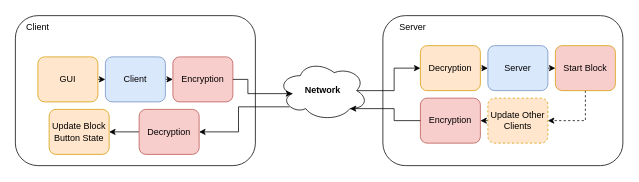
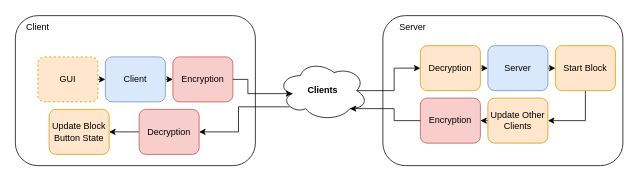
  <mxCell id="0" />
  <mxCell id="1" parent="0" />
  <mxCell id="2" value="" style="rounded=1;whiteSpace=wrap;html=1;" vertex="1" parent="1"><mxGeometry x="510" y="20" width="320" height="200" as="geometry" /></mxCell>
  <mxCell id="3" value="" style="rounded=1;whiteSpace=wrap;html=1;" vertex="1" parent="1"><mxGeometry x="20" y="20" width="320" height="200" as="geometry" /></mxCell>
  <mxCell id="4" style="edgeStyle=orthogonalEdgeStyle;rounded=0;orthogonalLoop=1;jettySize=auto;html=1;exitX=0.875;exitY=0.5;exitDx=0;exitDy=0;exitPerimeter=0;entryX=0;entryY=0.5;entryDx=0;entryDy=0;" edge="1" parent="1" source="6" target="16"><mxGeometry relative="1" as="geometry" /></mxCell>
  <mxCell id="5" style="edgeStyle=orthogonalEdgeStyle;rounded=0;orthogonalLoop=1;jettySize=auto;html=1;exitX=0.13;exitY=0.77;exitDx=0;exitDy=0;exitPerimeter=0;entryX=1;entryY=0.5;entryDx=0;entryDy=0;" edge="1" parent="1" source="6" target="26"><mxGeometry relative="1" as="geometry" /></mxCell>
- <mxCell id="6" value="&lt;b&gt;Network&lt;/b&gt;" style="ellipse;shape=cloud;whiteSpace=wrap;html=1;" vertex="1" parent="1"><mxGeometry x="370" y="80" width="120" height="80" as="geometry" /></mxCell>
+ <mxCell id="6" value="&lt;b&gt;Clients&lt;/b&gt;" style="ellipse;shape=cloud;whiteSpace=wrap;html=1;" vertex="1" parent="1"><mxGeometry x="370" y="80" width="120" height="80" as="geometry" /></mxCell>
  <mxCell id="7" style="edgeStyle=orthogonalEdgeStyle;rounded=0;orthogonalLoop=1;jettySize=auto;html=1;exitX=1;exitY=0.5;exitDx=0;exitDy=0;entryX=0;entryY=0.5;entryDx=0;entryDy=0;" edge="1" parent="1" source="8" target="12"><mxGeometry relative="1" as="geometry" /></mxCell>
- <mxCell id="8" value="GUI" style="rounded=1;whiteSpace=wrap;html=1;fillColor=#ffe6cc;strokeColor=#d79b00;" vertex="1" parent="1"><mxGeometry x="50" y="75" width="80" height="60" as="geometry" /></mxCell>
+ <mxCell id="8" value="GUI" style="rounded=1;whiteSpace=wrap;html=1;fillColor=#ffe6cc;strokeColor=#d79b00;dashed=1;" vertex="1" parent="1"><mxGeometry x="50" y="75" width="80" height="60" as="geometry" /></mxCell>
  <mxCell id="9" value="Client" style="text;html=1;align=center;verticalAlign=middle;whiteSpace=wrap;rounded=0;" vertex="1" parent="1"><mxGeometry x="20" y="20" width="60" height="30" as="geometry" /></mxCell>
  <mxCell id="10" value="Server" style="text;html=1;align=center;verticalAlign=middle;whiteSpace=wrap;rounded=0;" vertex="1" parent="1"><mxGeometry x="520" y="20" width="60" height="30" as="geometry" /></mxCell>
  <mxCell id="11" style="edgeStyle=orthogonalEdgeStyle;rounded=0;orthogonalLoop=1;jettySize=auto;html=1;exitX=1;exitY=0.5;exitDx=0;exitDy=0;entryX=0;entryY=0.5;entryDx=0;entryDy=0;" edge="1" parent="1" source="12" target="13"><mxGeometry relative="1" as="geometry" /></mxCell>
  <mxCell id="12" value="Client" style="rounded=1;whiteSpace=wrap;html=1;fillColor=#dae8fc;strokeColor=#6c8ebf;" vertex="1" parent="1"><mxGeometry x="140" y="75" width="80" height="60" as="geometry" /></mxCell>
  <mxCell id="13" value="Encryption" style="rounded=1;whiteSpace=wrap;html=1;fillColor=#f8cecc;strokeColor=#b85450;" vertex="1" parent="1"><mxGeometry x="230" y="75" width="80" height="60" as="geometry" /></mxCell>
  <mxCell id="14" style="edgeStyle=orthogonalEdgeStyle;rounded=0;orthogonalLoop=1;jettySize=auto;html=1;exitX=1;exitY=0.5;exitDx=0;exitDy=0;entryX=0.16;entryY=0.55;entryDx=0;entryDy=0;entryPerimeter=0;" edge="1" parent="1" source="13" target="6"><mxGeometry relative="1" as="geometry"><Array as="points"><mxPoint x="330" y="105" /><mxPoint x="330" y="124" /></Array></mxGeometry></mxCell>
  <mxCell id="15" style="edgeStyle=orthogonalEdgeStyle;rounded=0;orthogonalLoop=1;jettySize=auto;html=1;exitX=1;exitY=0.5;exitDx=0;exitDy=0;entryX=0;entryY=0.5;entryDx=0;entryDy=0;" edge="1" parent="1" source="16" target="18"><mxGeometry relative="1" as="geometry" /></mxCell>
  <mxCell id="16" value="Decryption" style="rounded=1;whiteSpace=wrap;html=1;fillColor=#ffe6cc;strokeColor=#d79b00;" vertex="1" parent="1"><mxGeometry x="560" y="60" width="80" height="60" as="geometry" /></mxCell>
  <mxCell id="17" style="edgeStyle=orthogonalEdgeStyle;rounded=0;orthogonalLoop=1;jettySize=auto;html=1;exitX=1;exitY=0.5;exitDx=0;exitDy=0;entryX=0;entryY=0.5;entryDx=0;entryDy=0;" edge="1" parent="1" source="18" target="20"><mxGeometry relative="1" as="geometry" /></mxCell>
  <mxCell id="18" value="Server" style="rounded=1;whiteSpace=wrap;html=1;fillColor=#dae8fc;strokeColor=#6c8ebf;" vertex="1" parent="1"><mxGeometry x="650" y="60" width="80" height="60" as="geometry" /></mxCell>
- <mxCell id="19" style="edgeStyle=orthogonalEdgeStyle;rounded=0;orthogonalLoop=1;jettySize=auto;html=1;exitX=0.5;exitY=1;exitDx=0;exitDy=0;entryX=1;entryY=0.5;entryDx=0;entryDy=0;dashed=1;" edge="1" parent="1" source="20" target="22"><mxGeometry relative="1" as="geometry" /></mxCell>
- <mxCell id="20" value="Start Block" style="rounded=1;whiteSpace=wrap;html=1;fillColor=#f8cecc;strokeColor=#d79b00;" vertex="1" parent="1"><mxGeometry x="740" y="60" width="80" height="60" as="geometry" /></mxCell>
+ <mxCell id="19" style="edgeStyle=orthogonalEdgeStyle;rounded=0;orthogonalLoop=1;jettySize=auto;html=1;exitX=0.5;exitY=1;exitDx=0;exitDy=0;entryX=1;entryY=0.5;entryDx=0;entryDy=0;" edge="1" parent="1" source="20" target="22"><mxGeometry relative="1" as="geometry" /></mxCell>
+ <mxCell id="20" value="Start Block" style="rounded=1;whiteSpace=wrap;html=1;fillColor=#ffe6cc;strokeColor=#d79b00;" vertex="1" parent="1"><mxGeometry x="740" y="60" width="80" height="60" as="geometry" /></mxCell>
  <mxCell id="21" style="edgeStyle=orthogonalEdgeStyle;rounded=0;orthogonalLoop=1;jettySize=auto;html=1;exitX=0;exitY=0.5;exitDx=0;exitDy=0;entryX=1;entryY=0.5;entryDx=0;entryDy=0;" edge="1" parent="1" source="22" target="23"><mxGeometry relative="1" as="geometry" /></mxCell>
- <mxCell id="22" value="Update Other Clients" style="rounded=1;whiteSpace=wrap;html=1;fillColor=#ffe6cc;strokeColor=#d79b00;dashed=1;" vertex="1" parent="1"><mxGeometry x="650" y="130" width="80" height="60" as="geometry" /></mxCell>
+ <mxCell id="22" value="Update Other Clients" style="rounded=1;whiteSpace=wrap;html=1;fillColor=#ffe6cc;strokeColor=#d79b00;" vertex="1" parent="1"><mxGeometry x="650" y="130" width="80" height="60" as="geometry" /></mxCell>
  <mxCell id="23" value="Encryption" style="rounded=1;whiteSpace=wrap;html=1;fillColor=#f8cecc;strokeColor=#b85450;" vertex="1" parent="1"><mxGeometry x="560" y="130" width="80" height="60" as="geometry" /></mxCell>
  <mxCell id="24" style="edgeStyle=orthogonalEdgeStyle;rounded=0;orthogonalLoop=1;jettySize=auto;html=1;exitX=0;exitY=0.5;exitDx=0;exitDy=0;entryX=0.8;entryY=0.8;entryDx=0;entryDy=0;entryPerimeter=0;" edge="1" parent="1" source="23" target="6"><mxGeometry relative="1" as="geometry" /></mxCell>
  <mxCell id="25" style="edgeStyle=orthogonalEdgeStyle;rounded=0;orthogonalLoop=1;jettySize=auto;html=1;exitX=0;exitY=0.5;exitDx=0;exitDy=0;entryX=1;entryY=0.5;entryDx=0;entryDy=0;" edge="1" parent="1" source="26" target="27"><mxGeometry relative="1" as="geometry" /></mxCell>
  <mxCell id="26" value="Decryption" style="rounded=1;whiteSpace=wrap;html=1;fillColor=#f8cecc;strokeColor=#b85450;" vertex="1" parent="1"><mxGeometry x="185" y="145" width="80" height="60" as="geometry" /></mxCell>
  <mxCell id="27" value="Update Block Button State" style="rounded=1;whiteSpace=wrap;html=1;fillColor=#ffe6cc;strokeColor=#d79b00;" vertex="1" parent="1"><mxGeometry x="65" y="145" width="80" height="60" as="geometry" /></mxCell>
